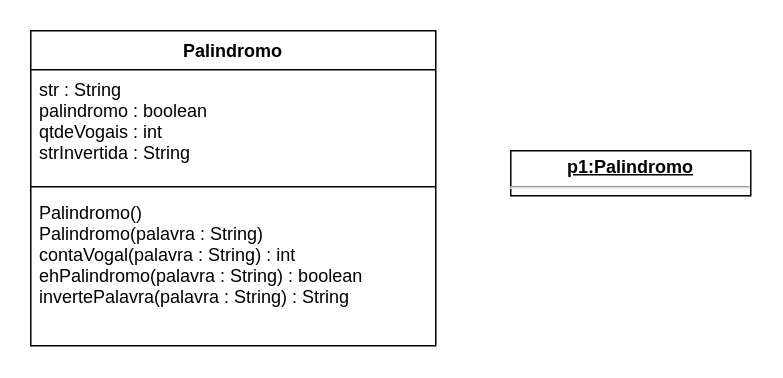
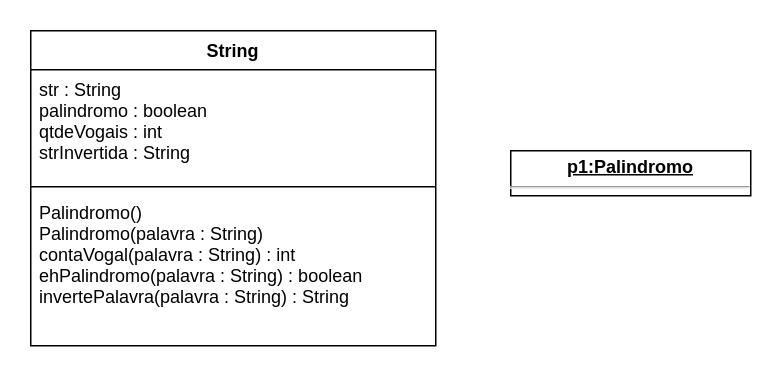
  <mxCell id="0" />
  <mxCell id="1" parent="0" />
- <mxCell id="2" value="Palindromo" style="swimlane;fontStyle=1;align=center;verticalAlign=top;childLayout=stackLayout;horizontal=1;startSize=26;horizontalStack=0;resizeParent=1;resizeParentMax=0;resizeLast=0;collapsible=1;marginBottom=0;" vertex="1" parent="1"><mxGeometry x="20" y="20" width="270" height="210" as="geometry" /></mxCell>
+ <mxCell id="2" value="String" style="swimlane;fontStyle=1;align=center;verticalAlign=top;childLayout=stackLayout;horizontal=1;startSize=26;horizontalStack=0;resizeParent=1;resizeParentMax=0;resizeLast=0;collapsible=1;marginBottom=0;" vertex="1" parent="1"><mxGeometry x="20" y="20" width="270" height="210" as="geometry" /></mxCell>
  <mxCell id="3" value="str : String&#10;palindromo : boolean&#10;qtdeVogais : int&#10;strInvertida : String" style="text;strokeColor=none;fillColor=none;align=left;verticalAlign=top;spacingLeft=4;spacingRight=4;overflow=hidden;rotatable=0;points=[[0,0.5],[1,0.5]];portConstraint=eastwest;" vertex="1" parent="2"><mxGeometry y="26" width="270" height="74" as="geometry" /></mxCell>
  <mxCell id="4" value="" style="line;strokeWidth=1;fillColor=none;align=left;verticalAlign=middle;spacingTop=-1;spacingLeft=3;spacingRight=3;rotatable=0;labelPosition=right;points=[];portConstraint=eastwest;" vertex="1" parent="2"><mxGeometry y="100" width="270" height="8" as="geometry" /></mxCell>
  <mxCell id="5" value="Palindromo()&#10;Palindromo(palavra : String)&#10;contaVogal(palavra : String) : int&#10;ehPalindromo(palavra : String) : boolean&#10;invertePalavra(palavra : String) : String" style="text;strokeColor=none;fillColor=none;align=left;verticalAlign=top;spacingLeft=4;spacingRight=4;overflow=hidden;rotatable=0;points=[[0,0.5],[1,0.5]];portConstraint=eastwest;" vertex="1" parent="2"><mxGeometry y="108" width="270" height="102" as="geometry" /></mxCell>
  <mxCell id="6" value="&lt;p style=&quot;margin:0px;margin-top:4px;text-align:center;text-decoration:underline;&quot;&gt;&lt;b&gt;p1:Palindromo&lt;/b&gt;&lt;/p&gt;&lt;hr&gt;&lt;p style=&quot;margin:0px;margin-left:8px;&quot;&gt;field1 = value1&lt;br&gt;field2 = value2&lt;br&gt;field3 = value3&lt;/p&gt;" style="verticalAlign=top;align=left;overflow=fill;fontSize=12;fontFamily=Helvetica;html=1;" vertex="1" parent="1"><mxGeometry x="340" y="100" width="160" height="30" as="geometry" /></mxCell>
